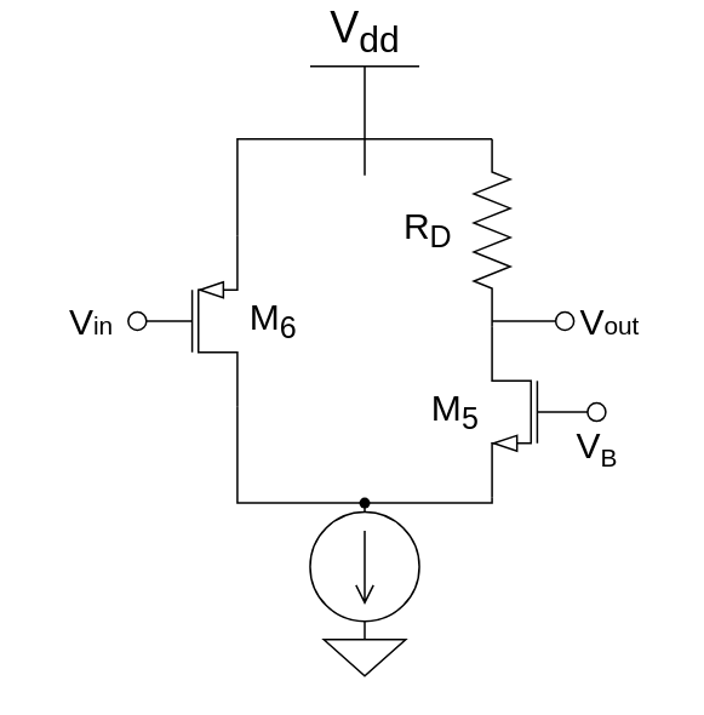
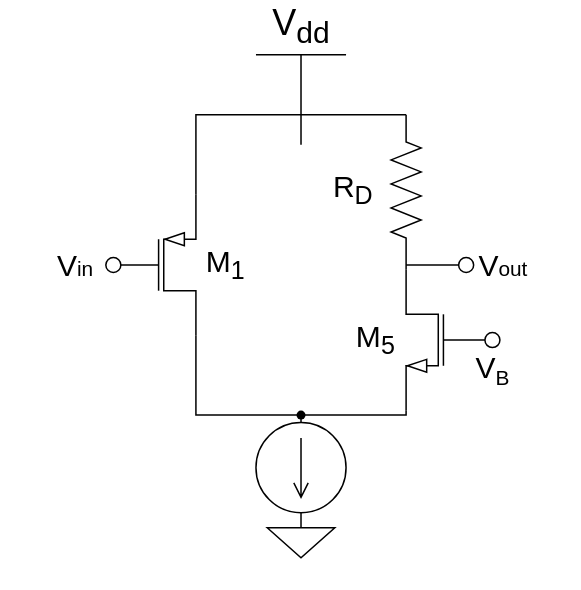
  <mxCell id="0" />
  <mxCell id="1" parent="0" />
  <mxCell id="2" value="" style="verticalLabelPosition=bottom;shadow=0;dashed=0;align=center;html=1;verticalAlign=top;shape=mxgraph.electrical.transistors.nmos;pointerEvents=1;flipH=1;" vertex="1" parent="1"><mxGeometry x="270" y="160" width="60" height="100" as="geometry" /></mxCell>
  <mxCell id="3" value="" style="pointerEvents=1;verticalLabelPosition=bottom;shadow=0;dashed=0;align=center;html=1;verticalAlign=top;shape=mxgraph.electrical.signal_sources.signal_ground;" vertex="1" parent="1"><mxGeometry x="177.5" y="325" width="45" height="30" as="geometry" /></mxCell>
  <mxCell id="4" value="" style="pointerEvents=1;verticalLabelPosition=bottom;shadow=0;dashed=0;align=center;html=1;verticalAlign=top;shape=mxgraph.electrical.resistors.resistor_2;rotation=90;" vertex="1" parent="1"><mxGeometry x="220" y="100" width="100" height="20" as="geometry" /></mxCell>
  <mxCell id="5" value="V&lt;sub&gt;dd&lt;/sub&gt;" style="verticalLabelPosition=top;verticalAlign=bottom;shape=mxgraph.electrical.signal_sources.vdd;shadow=0;dashed=0;align=center;strokeWidth=1;fontSize=24;html=1;flipV=1;" vertex="1" parent="1"><mxGeometry x="170" y="20" width="60" height="60" as="geometry" /></mxCell>
  <mxCell id="6" value="" style="endArrow=none;html=1;strokeWidth=1;rounded=0;" edge="1" parent="1"><mxGeometry width="100" relative="1" as="geometry"><mxPoint x="270" y="160" as="sourcePoint" /><mxPoint x="310" y="160" as="targetPoint" /></mxGeometry></mxCell>
  <mxCell id="7" value="" style="verticalLabelPosition=bottom;shadow=0;dashed=0;align=center;html=1;verticalAlign=top;strokeWidth=1;shape=ellipse;" vertex="1" parent="1"><mxGeometry x="305" y="155" width="10" height="10" as="geometry" /></mxCell>
  <mxCell id="8" value="" style="verticalLabelPosition=bottom;shadow=0;dashed=0;align=center;html=1;verticalAlign=top;strokeWidth=1;shape=ellipse;" vertex="1" parent="1"><mxGeometry x="322.5" y="205" width="10" height="10" as="geometry" /></mxCell>
  <mxCell id="9" value="&lt;font style=&quot;font-size: 20px;&quot;&gt;R&lt;sub&gt;D&lt;/sub&gt;&lt;/font&gt;" style="text;html=1;align=center;verticalAlign=middle;whiteSpace=wrap;rounded=0;" vertex="1" parent="1"><mxGeometry x="205" y="95" width="60" height="30" as="geometry" /></mxCell>
  <mxCell id="10" value="&lt;span style=&quot;font-size: 20px;&quot;&gt;V&lt;/span&gt;&lt;span style=&quot;font-size: 16.667px;&quot;&gt;&lt;sub&gt;B&lt;/sub&gt;&lt;/span&gt;" style="text;html=1;align=center;verticalAlign=middle;whiteSpace=wrap;rounded=0;" vertex="1" parent="1"><mxGeometry x="297.5" y="215" width="60" height="30" as="geometry" /></mxCell>
  <mxCell id="11" value="&lt;span style=&quot;font-size: 20px;&quot;&gt;V&lt;/span&gt;&lt;span style=&quot;font-size: 13.889px;&quot;&gt;in&lt;/span&gt;" style="text;html=1;align=center;verticalAlign=middle;whiteSpace=wrap;rounded=0;" vertex="1" parent="1"><mxGeometry x="20" y="145" width="60" height="30" as="geometry" /></mxCell>
  <mxCell id="12" value="&lt;span style=&quot;font-size: 20px;&quot;&gt;V&lt;/span&gt;&lt;span style=&quot;font-size: 13.889px;&quot;&gt;out&lt;/span&gt;" style="text;html=1;align=center;verticalAlign=middle;whiteSpace=wrap;rounded=0;" vertex="1" parent="1"><mxGeometry x="305" y="145" width="60" height="30" as="geometry" /></mxCell>
- <mxCell id="13" value="&lt;span style=&quot;font-size: 20px;&quot;&gt;M&lt;sub&gt;6&lt;/sub&gt;&lt;/span&gt;" style="text;html=1;align=center;verticalAlign=middle;whiteSpace=wrap;rounded=0;" vertex="1" parent="1"><mxGeometry x="120" y="145" width="60" height="30" as="geometry" /></mxCell>
+ <mxCell id="13" value="&lt;span style=&quot;font-size: 20px;&quot;&gt;M&lt;sub&gt;1&lt;/sub&gt;&lt;/span&gt;" style="text;html=1;align=center;verticalAlign=middle;whiteSpace=wrap;rounded=0;" vertex="1" parent="1"><mxGeometry x="120" y="145" width="60" height="30" as="geometry" /></mxCell>
  <mxCell id="14" value="&lt;span style=&quot;font-size: 20px;&quot;&gt;M&lt;sub&gt;5&lt;/sub&gt;&lt;/span&gt;" style="text;html=1;align=center;verticalAlign=middle;whiteSpace=wrap;rounded=0;" vertex="1" parent="1"><mxGeometry x="220" y="195" width="60" height="30" as="geometry" /></mxCell>
  <mxCell id="15" value="" style="verticalLabelPosition=bottom;shadow=0;dashed=0;align=center;html=1;verticalAlign=top;shape=mxgraph.electrical.transistors.pmos;pointerEvents=1;" vertex="1" parent="1"><mxGeometry x="70" y="110" width="60" height="100" as="geometry" /></mxCell>
  <mxCell id="16" value="" style="verticalLabelPosition=bottom;shadow=0;dashed=0;align=center;html=1;verticalAlign=top;strokeWidth=1;shape=ellipse;" vertex="1" parent="1"><mxGeometry x="70" y="155" width="10" height="10" as="geometry" /></mxCell>
  <mxCell id="17" value="" style="endArrow=none;html=1;strokeWidth=1;rounded=0;entryX=0;entryY=0.5;entryDx=0;entryDy=0;entryPerimeter=0;exitX=1;exitY=0;exitDx=0;exitDy=0;exitPerimeter=0;" edge="1" parent="1" source="15" target="4"><mxGeometry width="100" relative="1" as="geometry"><mxPoint x="140" y="60" as="sourcePoint" /><mxPoint x="240" y="60" as="targetPoint" /><Array as="points"><mxPoint x="130" y="60" /></Array></mxGeometry></mxCell>
  <mxCell id="18" value="" style="pointerEvents=1;verticalLabelPosition=bottom;shadow=0;dashed=0;align=center;html=1;verticalAlign=top;shape=mxgraph.electrical.signal_sources.source;aspect=fixed;points=[[0.5,0,0],[1,0.5,0],[0.5,1,0],[0,0.5,0]];elSignalType=dc1;rotation=90;" vertex="1" parent="1"><mxGeometry x="170" y="265" width="60" height="60" as="geometry" /></mxCell>
  <mxCell id="19" value="" style="endArrow=none;html=1;strokeWidth=1;rounded=0;entryX=0;entryY=0.5;entryDx=0;entryDy=0;entryPerimeter=0;" edge="1" parent="1" source="21" target="18"><mxGeometry width="100" relative="1" as="geometry"><mxPoint x="200" y="260" as="sourcePoint" /><mxPoint x="250" y="240" as="targetPoint" /></mxGeometry></mxCell>
  <mxCell id="20" value="" style="endArrow=none;html=1;strokeWidth=1;rounded=0;entryDx=0;entryDy=0;entryPerimeter=0;" edge="1" parent="1" target="21"><mxGeometry width="100" relative="1" as="geometry"><mxPoint x="200" y="260" as="sourcePoint" /><mxPoint x="200" y="265" as="targetPoint" /></mxGeometry></mxCell>
  <mxCell id="21" value="" style="shape=waypoint;sketch=0;fillStyle=solid;size=6;pointerEvents=1;points=[];fillColor=none;resizable=0;rotatable=0;perimeter=centerPerimeter;snapToPoint=1;" vertex="1" parent="1"><mxGeometry x="190" y="250" width="20" height="20" as="geometry" /></mxCell>
  <mxCell id="22" value="" style="endArrow=none;html=1;strokeWidth=1;rounded=0;entryX=1;entryY=0;entryDx=0;entryDy=0;entryPerimeter=0;exitX=1;exitY=0.5;exitDx=0;exitDy=0;exitPerimeter=0;" edge="1" parent="1" source="4" target="2"><mxGeometry width="100" relative="1" as="geometry"><mxPoint x="220" y="170" as="sourcePoint" /><mxPoint x="320" y="170" as="targetPoint" /></mxGeometry></mxCell>
  <mxCell id="23" value="" style="endArrow=none;html=1;strokeWidth=1;rounded=0;entryX=1;entryY=1;entryDx=0;entryDy=0;entryPerimeter=0;exitX=1;exitY=1;exitDx=0;exitDy=0;exitPerimeter=0;" edge="1" parent="1" source="15" target="2"><mxGeometry width="100" relative="1" as="geometry"><mxPoint x="160" y="240" as="sourcePoint" /><mxPoint x="260" y="240" as="targetPoint" /><Array as="points"><mxPoint x="130" y="260" /><mxPoint x="270" y="260" /></Array></mxGeometry></mxCell>
